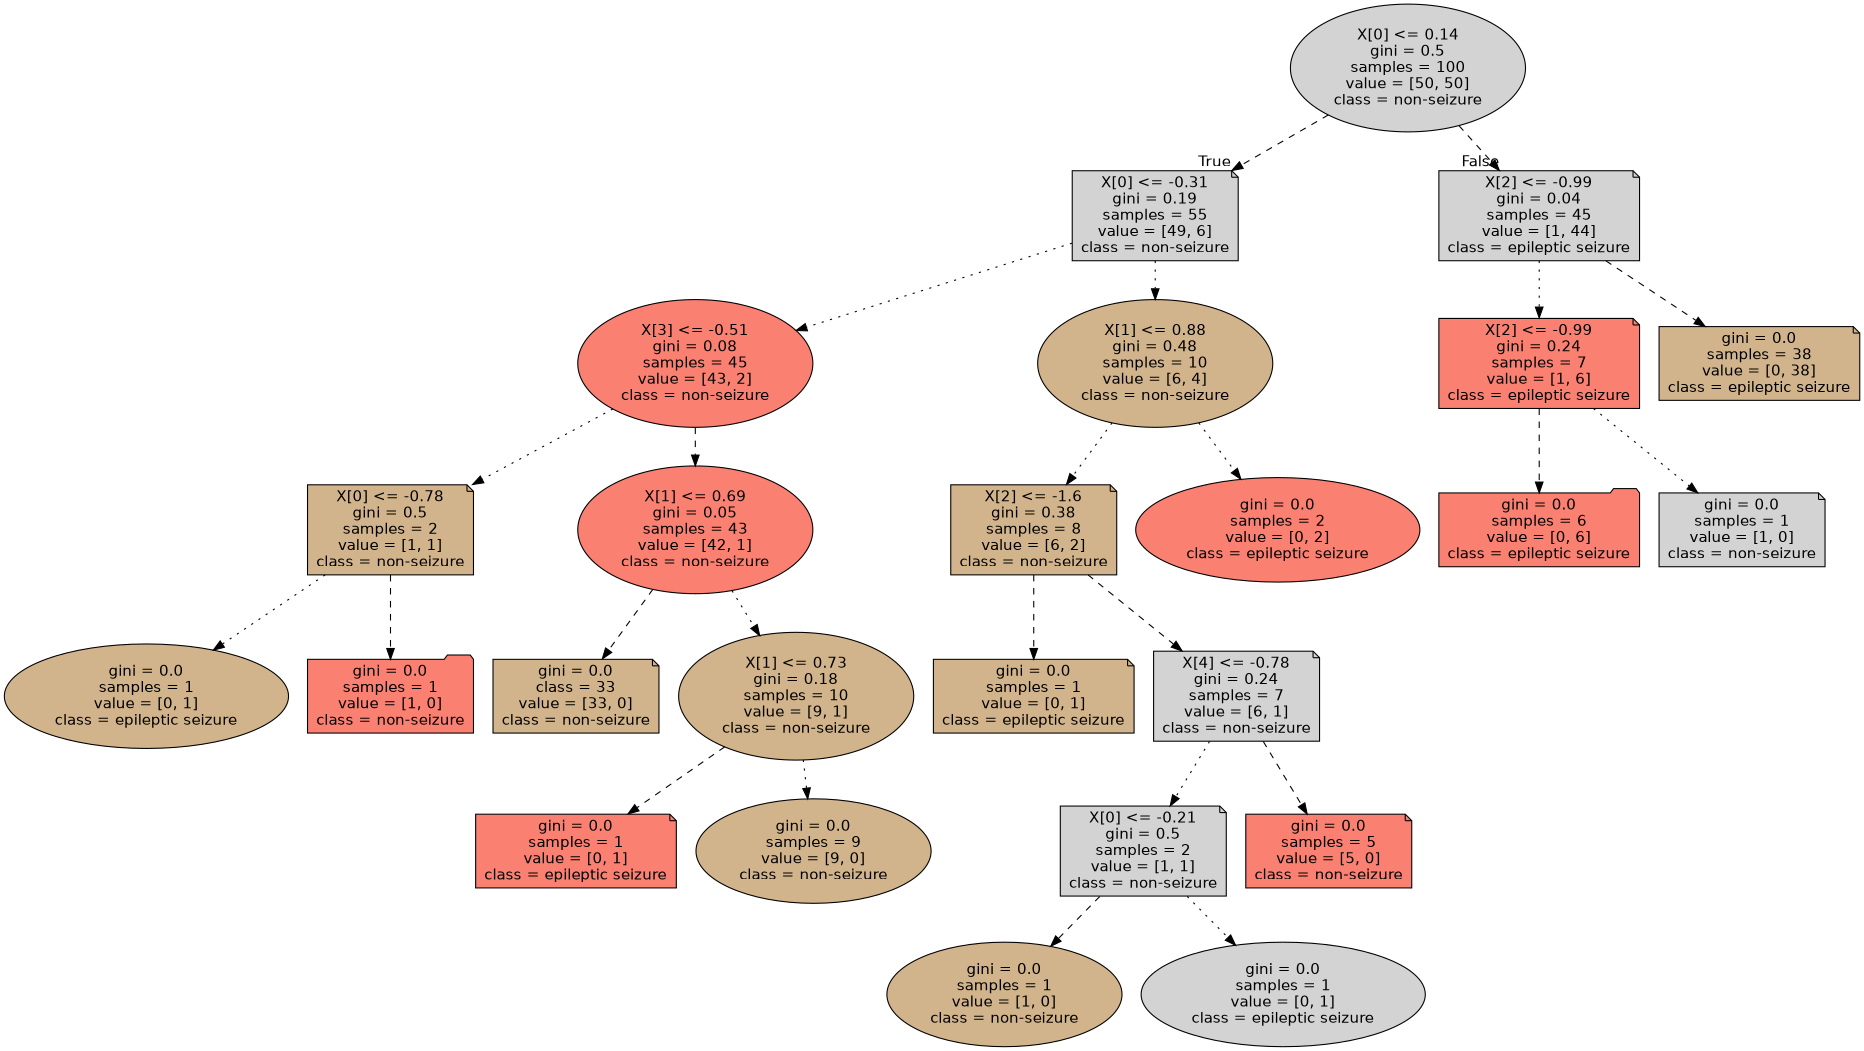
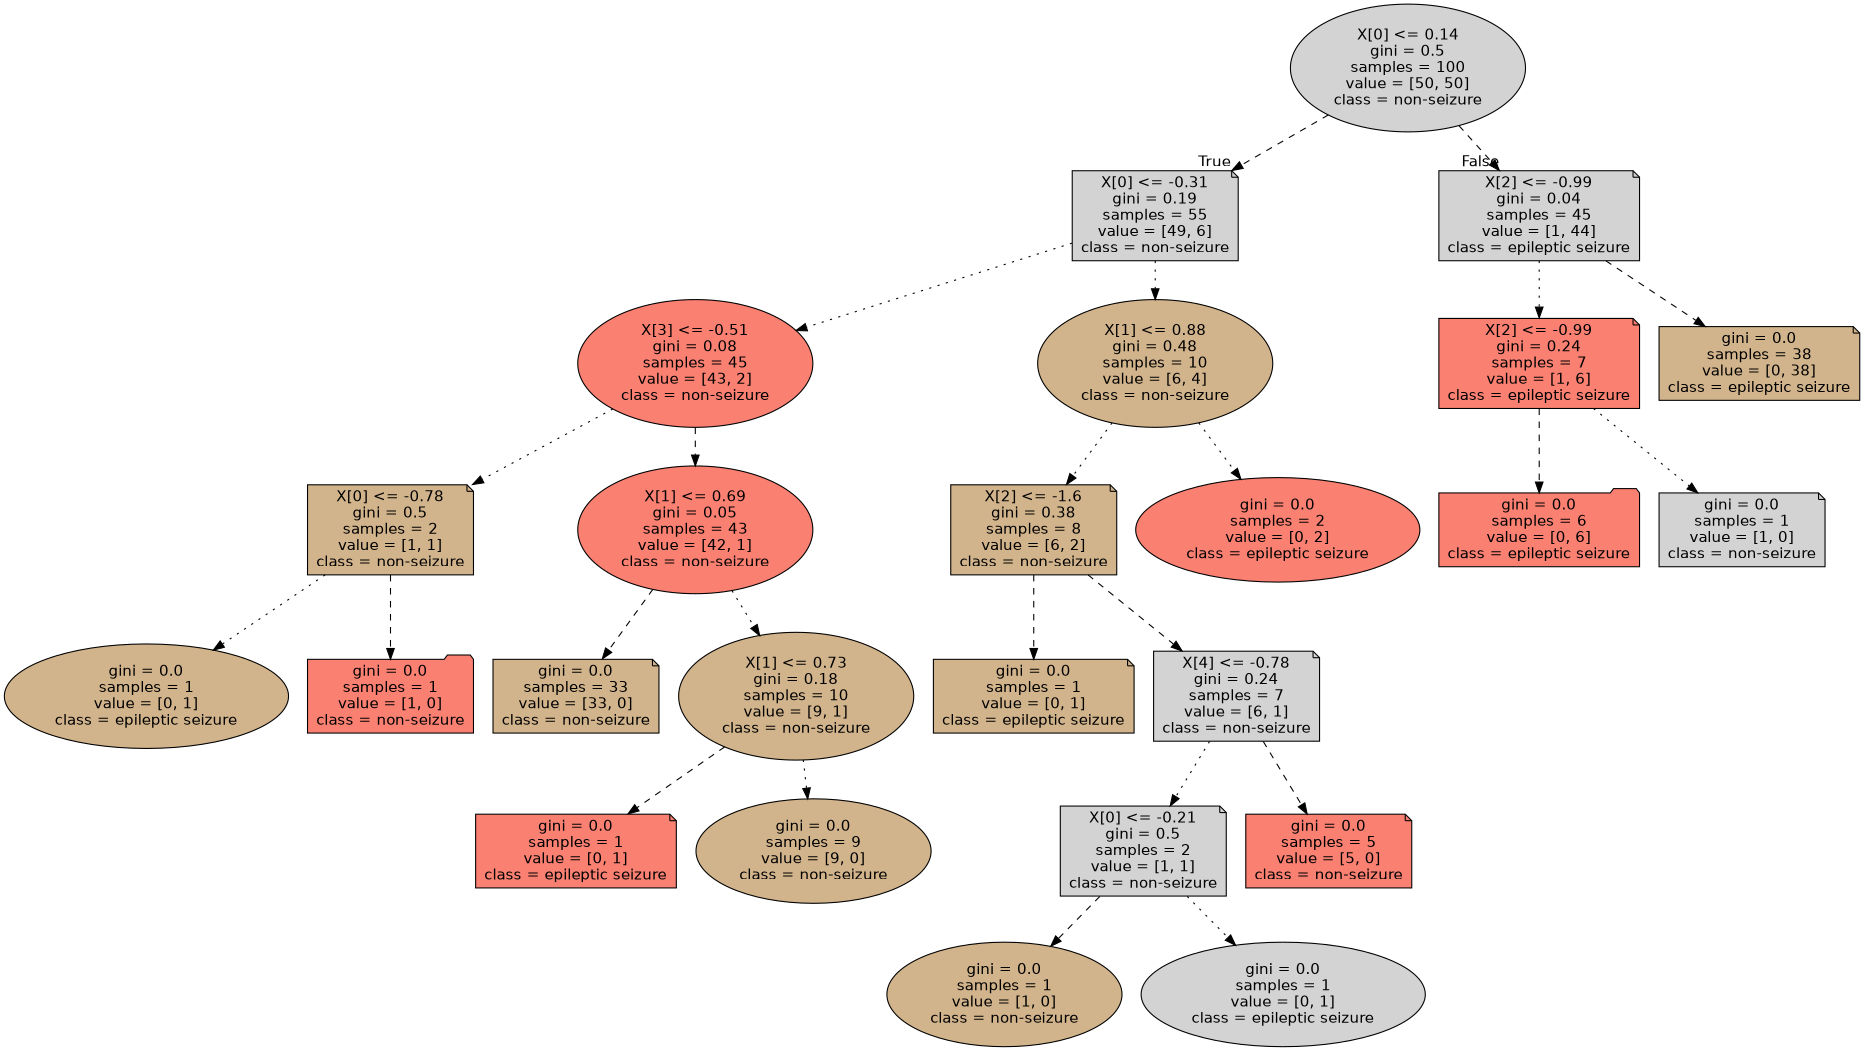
  digraph {
    node [color=black fillcolor=tan fontname=helvetica shape=note style="filled, rounded"]
    edge [fontname=helvetica style=dashed]
    n1 [fillcolor=lightgrey label="X[0] <= 0.14\ngini = 0.5\nsamples = 100\nvalue = [50, 50]\nclass = non-seizure" shape=ellipse]
    n2 [fillcolor=lightgrey label="X[0] <= -0.31\ngini = 0.19\nsamples = 55\nvalue = [49, 6]\nclass = non-seizure"]
    n3 [fillcolor=lightgrey label="X[2] <= -0.99\ngini = 0.04\nsamples = 45\nvalue = [1, 44]\nclass = epileptic seizure"]
    n4 [fillcolor=salmon label="X[3] <= -0.51\ngini = 0.08\nsamples = 45\nvalue = [43, 2]\nclass = non-seizure" shape=ellipse]
    n5 [label="X[1] <= 0.88\ngini = 0.48\nsamples = 10\nvalue = [6, 4]\nclass = non-seizure" shape=ellipse]
    n6 [label="X[0] <= -0.78\ngini = 0.5\nsamples = 2\nvalue = [1, 1]\nclass = non-seizure"]
    n7 [fillcolor=salmon label="X[1] <= 0.69\ngini = 0.05\nsamples = 43\nvalue = [42, 1]\nclass = non-seizure" shape=ellipse]
    n8 [label="gini = 0.0\nsamples = 1\nvalue = [0, 1]\nclass = epileptic seizure" shape=ellipse]
    n9 [fillcolor=salmon label="gini = 0.0\nsamples = 1\nvalue = [1, 0]\nclass = non-seizure" shape=folder]
-   n10 [label="gini = 0.0\nclass = 33\nvalue = [33, 0]\nclass = non-seizure"]
+   n10 [label="gini = 0.0\nsamples = 33\nvalue = [33, 0]\nclass = non-seizure"]
    n11 [label="X[1] <= 0.73\ngini = 0.18\nsamples = 10\nvalue = [9, 1]\nclass = non-seizure" shape=ellipse]
    n12 [fillcolor=salmon label="gini = 0.0\nsamples = 1\nvalue = [0, 1]\nclass = epileptic seizure"]
    n13 [label="gini = 0.0\nsamples = 9\nvalue = [9, 0]\nclass = non-seizure" shape=ellipse]
    n14 [label="X[2] <= -1.6\ngini = 0.38\nsamples = 8\nvalue = [6, 2]\nclass = non-seizure"]
    n15 [fillcolor=salmon label="gini = 0.0\nsamples = 2\nvalue = [0, 2]\nclass = epileptic seizure" shape=ellipse]
    n16 [label="gini = 0.0\nsamples = 1\nvalue = [0, 1]\nclass = epileptic seizure"]
    n17 [fillcolor=lightgrey label="X[4] <= -0.78\ngini = 0.24\nsamples = 7\nvalue = [6, 1]\nclass = non-seizure"]
    n18 [fillcolor=lightgrey label="X[0] <= -0.21\ngini = 0.5\nsamples = 2\nvalue = [1, 1]\nclass = non-seizure"]
    n19 [fillcolor=salmon label="gini = 0.0\nsamples = 5\nvalue = [5, 0]\nclass = non-seizure"]
    n20 [label="gini = 0.0\nsamples = 1\nvalue = [1, 0]\nclass = non-seizure" shape=ellipse]
    n21 [fillcolor=lightgrey label="gini = 0.0\nsamples = 1\nvalue = [0, 1]\nclass = epileptic seizure" shape=ellipse]
    n22 [fillcolor=salmon label="X[2] <= -0.99\ngini = 0.24\nsamples = 7\nvalue = [1, 6]\nclass = epileptic seizure"]
    n23 [label="gini = 0.0\nsamples = 38\nvalue = [0, 38]\nclass = epileptic seizure"]
    n24 [fillcolor=salmon label="gini = 0.0\nsamples = 6\nvalue = [0, 6]\nclass = epileptic seizure" shape=folder]
    n25 [fillcolor=lightgrey label="gini = 0.0\nsamples = 1\nvalue = [1, 0]\nclass = non-seizure"]
    n1 -> n2 [headlabel=True labelangle=45 labeldistance=2.5]
    n1 -> n3 [headlabel=False labelangle=-45 labeldistance=2.5]
    n2 -> n4 [style=dotted]
    n2 -> n5 [style=dotted]
    n3 -> n22 [style=dotted]
    n3 -> n23
    n4 -> n6 [style=dotted]
    n4 -> n7
    n5 -> n14 [style=dotted]
    n5 -> n15 [style=dotted]
    n6 -> n8 [style=dotted]
    n6 -> n9
    n7 -> n10
    n7 -> n11 [style=dotted]
    n11 -> n12
    n11 -> n13 [style=dotted]
    n14 -> n16
    n14 -> n17
    n17 -> n18 [style=dotted]
    n17 -> n19
    n18 -> n20
    n18 -> n21 [style=dotted]
    n22 -> n24
    n22 -> n25 [style=dotted]
  }
